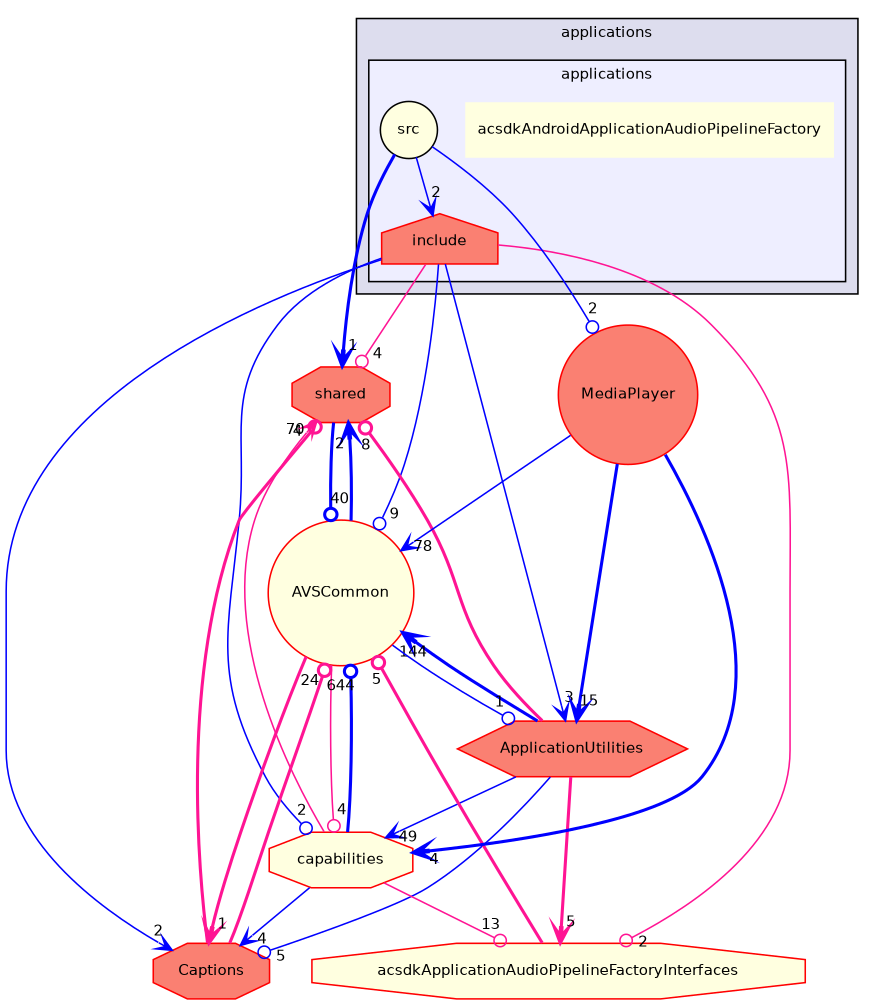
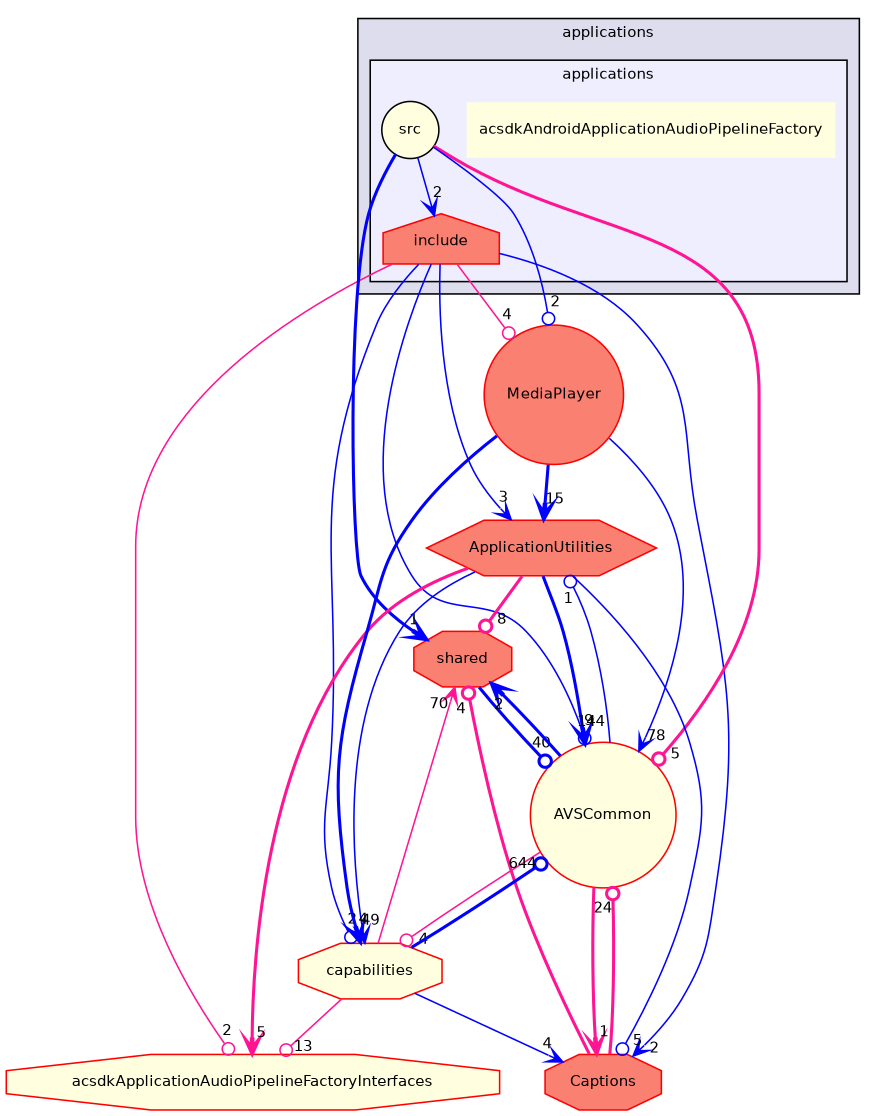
  digraph {
    compound=true
    node [fillcolor=lightyellow fontname=Helvetica fontsize=10 shape=octagon style=filled color=red]
    edge [arrowhead=odot color=blue headlabel=2 labeldistance=1.5 labelfontname=Helvetica labelfontsize=10 style=solid]
    n1 [label=acsdkAndroidApplicationAudioPipelineFactory shape=plaintext color=""]
    n2 [fillcolor=salmon label=include shape=house]
    n3 [color=black label=src shape=circle]
    n4 [fillcolor=salmon label=shared]
    n5 [fillcolor=salmon label=ApplicationUtilities shape=hexagon]
    n6 [label=acsdkApplicationAudioPipelineFactoryInterfaces]
    n7 [fillcolor=salmon label=Captions]
    n8 [label=AVSCommon shape=circle]
    n9 [label=capabilities]
    n10 [fillcolor=salmon label=MediaPlayer shape=circle]
    subgraph cluster_1 {
      bgcolor="#ddddee"
      fontname=Helvetica
      fontsize=10
      label=applications
      pencolor=black
      subgraph cluster_2 {
        bgcolor="#eeeeff"
        fontname=Helvetica
        fontsize=10
        label=applications
        pencolor=black
        n1
        n2
        n3
      }
    }
-   n2 -> n4 [color=deeppink headlabel=4]
+   n2 -> n10 [color=deeppink headlabel=4]
    n2 -> n5 [arrowhead=vee headlabel=3]
    n2 -> n6 [color=deeppink]
    n2 -> n7 [arrowhead=vee]
    n2 -> n8 [headlabel=9]
    n2 -> n9
    n3 -> n2 [arrowhead=vee]
    n3 -> n4 [arrowhead=vee headlabel=1 style=bold]
    n3 -> n10
    n4 -> n8 [headlabel=40 style=bold]
    n5 -> n4 [color=deeppink headlabel=8 style=bold]
    n5 -> n6 [arrowhead=vee color=deeppink headlabel=5 style=bold]
    n5 -> n7 [headlabel=5]
    n5 -> n8 [arrowhead=vee headlabel=144 style=bold]
    n5 -> n9 [arrowhead=vee headlabel=49]
-   n6 -> n8 [color=deeppink headlabel=5 style=bold]
+   n3 -> n8 [color=deeppink headlabel=5 style=bold]
    n7 -> n4 [color=deeppink headlabel=4 style=bold]
    n7 -> n8 [color=deeppink headlabel=24 style=bold]
    n8 -> n4 [arrowhead=vee style=bold]
    n8 -> n5 [headlabel=1]
    n8 -> n7 [arrowhead=vee color=deeppink headlabel=1 style=bold]
    n8 -> n9 [color=deeppink headlabel=4]
    n9 -> n4 [arrowhead=vee color=deeppink headlabel=70]
    n9 -> n6 [color=deeppink headlabel=13]
    n9 -> n7 [arrowhead=vee headlabel=4]
    n9 -> n8 [headlabel=644 style=bold]
    n10 -> n5 [arrowhead=vee headlabel=15 style=bold]
    n10 -> n8 [arrowhead=vee headlabel=78]
    n10 -> n9 [arrowhead=vee headlabel=4 style=bold]
  }
